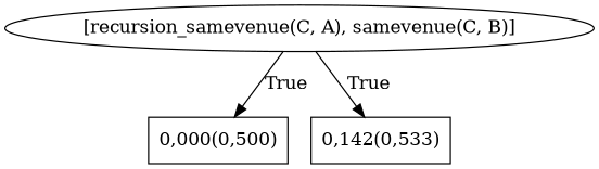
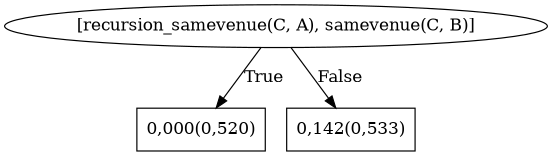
  digraph {
    node [shape=box]
    n1 [label="[recursion_samevenue(C, A), samevenue(C, B)]" shape=""]
-   n2 [label="0,000(0,500)"]
+   n2 [label="0,000(0,520)"]
    n3 [label="0,142(0,533)"]
    n1 -> n2 [label=True]
-   n1 -> n3 [label=True]
+   n1 -> n3 [label=False]
  }
